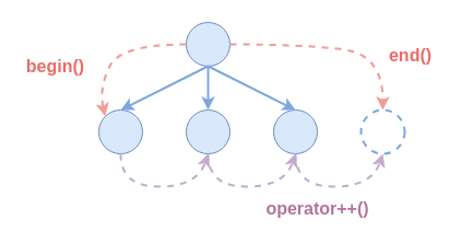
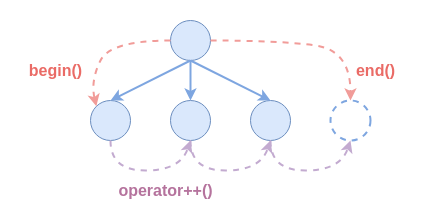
  <mxCell id="0" />
  <mxCell id="1" parent="0" />
  <mxCell id="2" value="" style="ellipse;whiteSpace=wrap;html=1;aspect=fixed;shadow=0;fillColor=#dae8fc;strokeColor=#6c8ebf;" vertex="1" parent="1"><mxGeometry x="170" y="20" width="40" height="40" as="geometry" /></mxCell>
  <mxCell id="3" value="" style="ellipse;whiteSpace=wrap;html=1;aspect=fixed;shadow=0;fillColor=#dae8fc;strokeColor=#6c8ebf;" vertex="1" parent="1"><mxGeometry x="90" y="100" width="40" height="40" as="geometry" /></mxCell>
  <mxCell id="4" value="" style="ellipse;whiteSpace=wrap;html=1;aspect=fixed;shadow=0;fillColor=#dae8fc;strokeColor=#6c8ebf;" vertex="1" parent="1"><mxGeometry x="170" y="100" width="40" height="40" as="geometry" /></mxCell>
  <mxCell id="5" value="" style="ellipse;whiteSpace=wrap;html=1;aspect=fixed;shadow=0;fillColor=#dae8fc;strokeColor=#6c8ebf;" vertex="1" parent="1"><mxGeometry x="250" y="100" width="40" height="40" as="geometry" /></mxCell>
  <mxCell id="6" value="" style="endArrow=classic;html=1;strokeColor=#7EA6E0;strokeWidth=2;exitX=0.5;exitY=1;exitDx=0;exitDy=0;entryX=0.5;entryY=0;entryDx=0;entryDy=0;" edge="1" parent="1" source="2" target="3"><mxGeometry width="50" height="50" relative="1" as="geometry"><mxPoint x="20" y="40" as="sourcePoint" /><mxPoint x="70" y="-10" as="targetPoint" /></mxGeometry></mxCell>
  <mxCell id="7" value="" style="endArrow=classic;html=1;strokeColor=#7EA6E0;strokeWidth=2;exitX=0.5;exitY=1;exitDx=0;exitDy=0;entryX=0.5;entryY=0;entryDx=0;entryDy=0;" edge="1" parent="1" source="2" target="4"><mxGeometry width="50" height="50" relative="1" as="geometry"><mxPoint x="50" y="290" as="sourcePoint" /><mxPoint x="30" y="370" as="targetPoint" /></mxGeometry></mxCell>
  <mxCell id="8" value="" style="endArrow=classic;html=1;strokeColor=#7EA6E0;strokeWidth=2;exitX=0.5;exitY=1;exitDx=0;exitDy=0;entryX=0.5;entryY=0;entryDx=0;entryDy=0;" edge="1" parent="1" source="2" target="5"><mxGeometry width="50" height="50" relative="1" as="geometry"><mxPoint x="50" y="290" as="sourcePoint" /><mxPoint x="100" y="240" as="targetPoint" /></mxGeometry></mxCell>
  <mxCell id="9" value="" style="ellipse;whiteSpace=wrap;html=1;aspect=fixed;shadow=0;dashed=1;strokeColor=#7EA6E0;strokeWidth=2;" vertex="1" parent="1"><mxGeometry x="330" y="100" width="40" height="40" as="geometry" /></mxCell>
- <mxCell id="10" value="&lt;font style=&quot;font-size: 16px&quot; color=&quot;#ea6b66&quot;&gt;&lt;b&gt;begin()&lt;/b&gt;&lt;/font&gt;" style="text;html=1;align=center;verticalAlign=middle;resizable=0;points=[];autosize=1;" vertex="1" parent="1"><mxGeometry x="15" y="50" width="70" height="20" as="geometry" /></mxCell>
- <mxCell id="11" value="&lt;font style=&quot;font-size: 16px&quot; color=&quot;#ea6b66&quot;&gt;&lt;b&gt;end()&lt;/b&gt;&lt;/font&gt;" style="text;html=1;align=center;verticalAlign=middle;resizable=0;points=[];autosize=1;" vertex="1" parent="1"><mxGeometry x="350" y="40" width="50" height="20" as="geometry" /></mxCell>
+ <mxCell id="10" value="&lt;font style=&quot;font-size: 16px&quot; color=&quot;#ea6b66&quot;&gt;&lt;b&gt;begin()&lt;/b&gt;&lt;/font&gt;" style="text;html=1;align=center;verticalAlign=middle;resizable=0;points=[];autosize=1;" vertex="1" parent="1"><mxGeometry x="20" y="60" width="70" height="20" as="geometry" /></mxCell>
+ <mxCell id="11" value="&lt;font style=&quot;font-size: 16px&quot; color=&quot;#ea6b66&quot;&gt;&lt;b&gt;end()&lt;/b&gt;&lt;/font&gt;" style="text;html=1;align=center;verticalAlign=middle;resizable=0;points=[];autosize=1;" vertex="1" parent="1"><mxGeometry x="350" y="60" width="50" height="20" as="geometry" /></mxCell>
  <mxCell id="12" value="" style="curved=1;endArrow=classic;html=1;strokeColor=#F19C99;strokeWidth=2;exitX=0;exitY=0.5;exitDx=0;exitDy=0;entryX=0;entryY=0;entryDx=0;entryDy=0;dashed=1;" edge="1" parent="1" source="2" target="3"><mxGeometry width="50" height="50" relative="1" as="geometry"><mxPoint x="20" y="-20" as="sourcePoint" /><mxPoint x="70" y="-70" as="targetPoint" /><Array as="points"><mxPoint x="110" y="40" /><mxPoint x="90" y="80" /></Array></mxGeometry></mxCell>
  <mxCell id="13" value="" style="curved=1;endArrow=classic;html=1;dashed=1;strokeColor=#F19C99;strokeWidth=2;exitX=1;exitY=0.5;exitDx=0;exitDy=0;entryX=0.5;entryY=0;entryDx=0;entryDy=0;" edge="1" parent="1" source="2" target="9"><mxGeometry width="50" height="50" relative="1" as="geometry"><mxPoint x="20" y="230" as="sourcePoint" /><mxPoint x="70" y="180" as="targetPoint" /><Array as="points"><mxPoint x="280" y="40" /><mxPoint x="350" y="50" /></Array></mxGeometry></mxCell>
  <mxCell id="14" value="" style="curved=1;endArrow=classic;html=1;dashed=1;strokeColor=#C3ABD0;strokeWidth=2;entryX=0.5;entryY=1;entryDx=0;entryDy=0;exitX=0.5;exitY=1;exitDx=0;exitDy=0;" edge="1" parent="1" source="3" target="4"><mxGeometry width="50" height="50" relative="1" as="geometry"><mxPoint x="20" y="210" as="sourcePoint" /><mxPoint x="70" y="160" as="targetPoint" /><Array as="points"><mxPoint x="110" y="170" /><mxPoint x="180" y="170" /></Array></mxGeometry></mxCell>
- <mxCell id="15" value="&lt;font style=&quot;font-size: 16px&quot; color=&quot;#b5739d&quot;&gt;&lt;b&gt;operator++()&lt;/b&gt;&lt;/font&gt;" style="text;html=1;align=center;verticalAlign=middle;resizable=0;points=[];autosize=1;" vertex="1" parent="1"><mxGeometry x="235" y="180" width="110" height="20" as="geometry" /></mxCell>
+ <mxCell id="15" value="&lt;font style=&quot;font-size: 16px&quot; color=&quot;#b5739d&quot;&gt;&lt;b&gt;operator++()&lt;/b&gt;&lt;/font&gt;" style="text;html=1;align=center;verticalAlign=middle;resizable=0;points=[];autosize=1;" vertex="1" parent="1"><mxGeometry x="110" y="180" width="110" height="20" as="geometry" /></mxCell>
  <mxCell id="16" value="" style="curved=1;endArrow=classic;html=1;dashed=1;strokeColor=#C3ABD0;strokeWidth=2;entryX=0.5;entryY=1;entryDx=0;entryDy=0;exitX=0.5;exitY=1;exitDx=0;exitDy=0;" edge="1" parent="1"><mxGeometry width="50" height="50" relative="1" as="geometry"><mxPoint x="190" y="140" as="sourcePoint" /><mxPoint x="270" y="140" as="targetPoint" /><Array as="points"><mxPoint x="190" y="170" /><mxPoint x="260" y="170" /></Array></mxGeometry></mxCell>
  <mxCell id="17" value="" style="curved=1;endArrow=classic;html=1;dashed=1;strokeColor=#C3ABD0;strokeWidth=2;entryX=0.5;entryY=1;entryDx=0;entryDy=0;exitX=0.5;exitY=1;exitDx=0;exitDy=0;" edge="1" parent="1"><mxGeometry width="50" height="50" relative="1" as="geometry"><mxPoint x="270" y="140" as="sourcePoint" /><mxPoint x="350" y="140" as="targetPoint" /><Array as="points"><mxPoint x="270" y="170" /><mxPoint x="340" y="170" /></Array></mxGeometry></mxCell>
